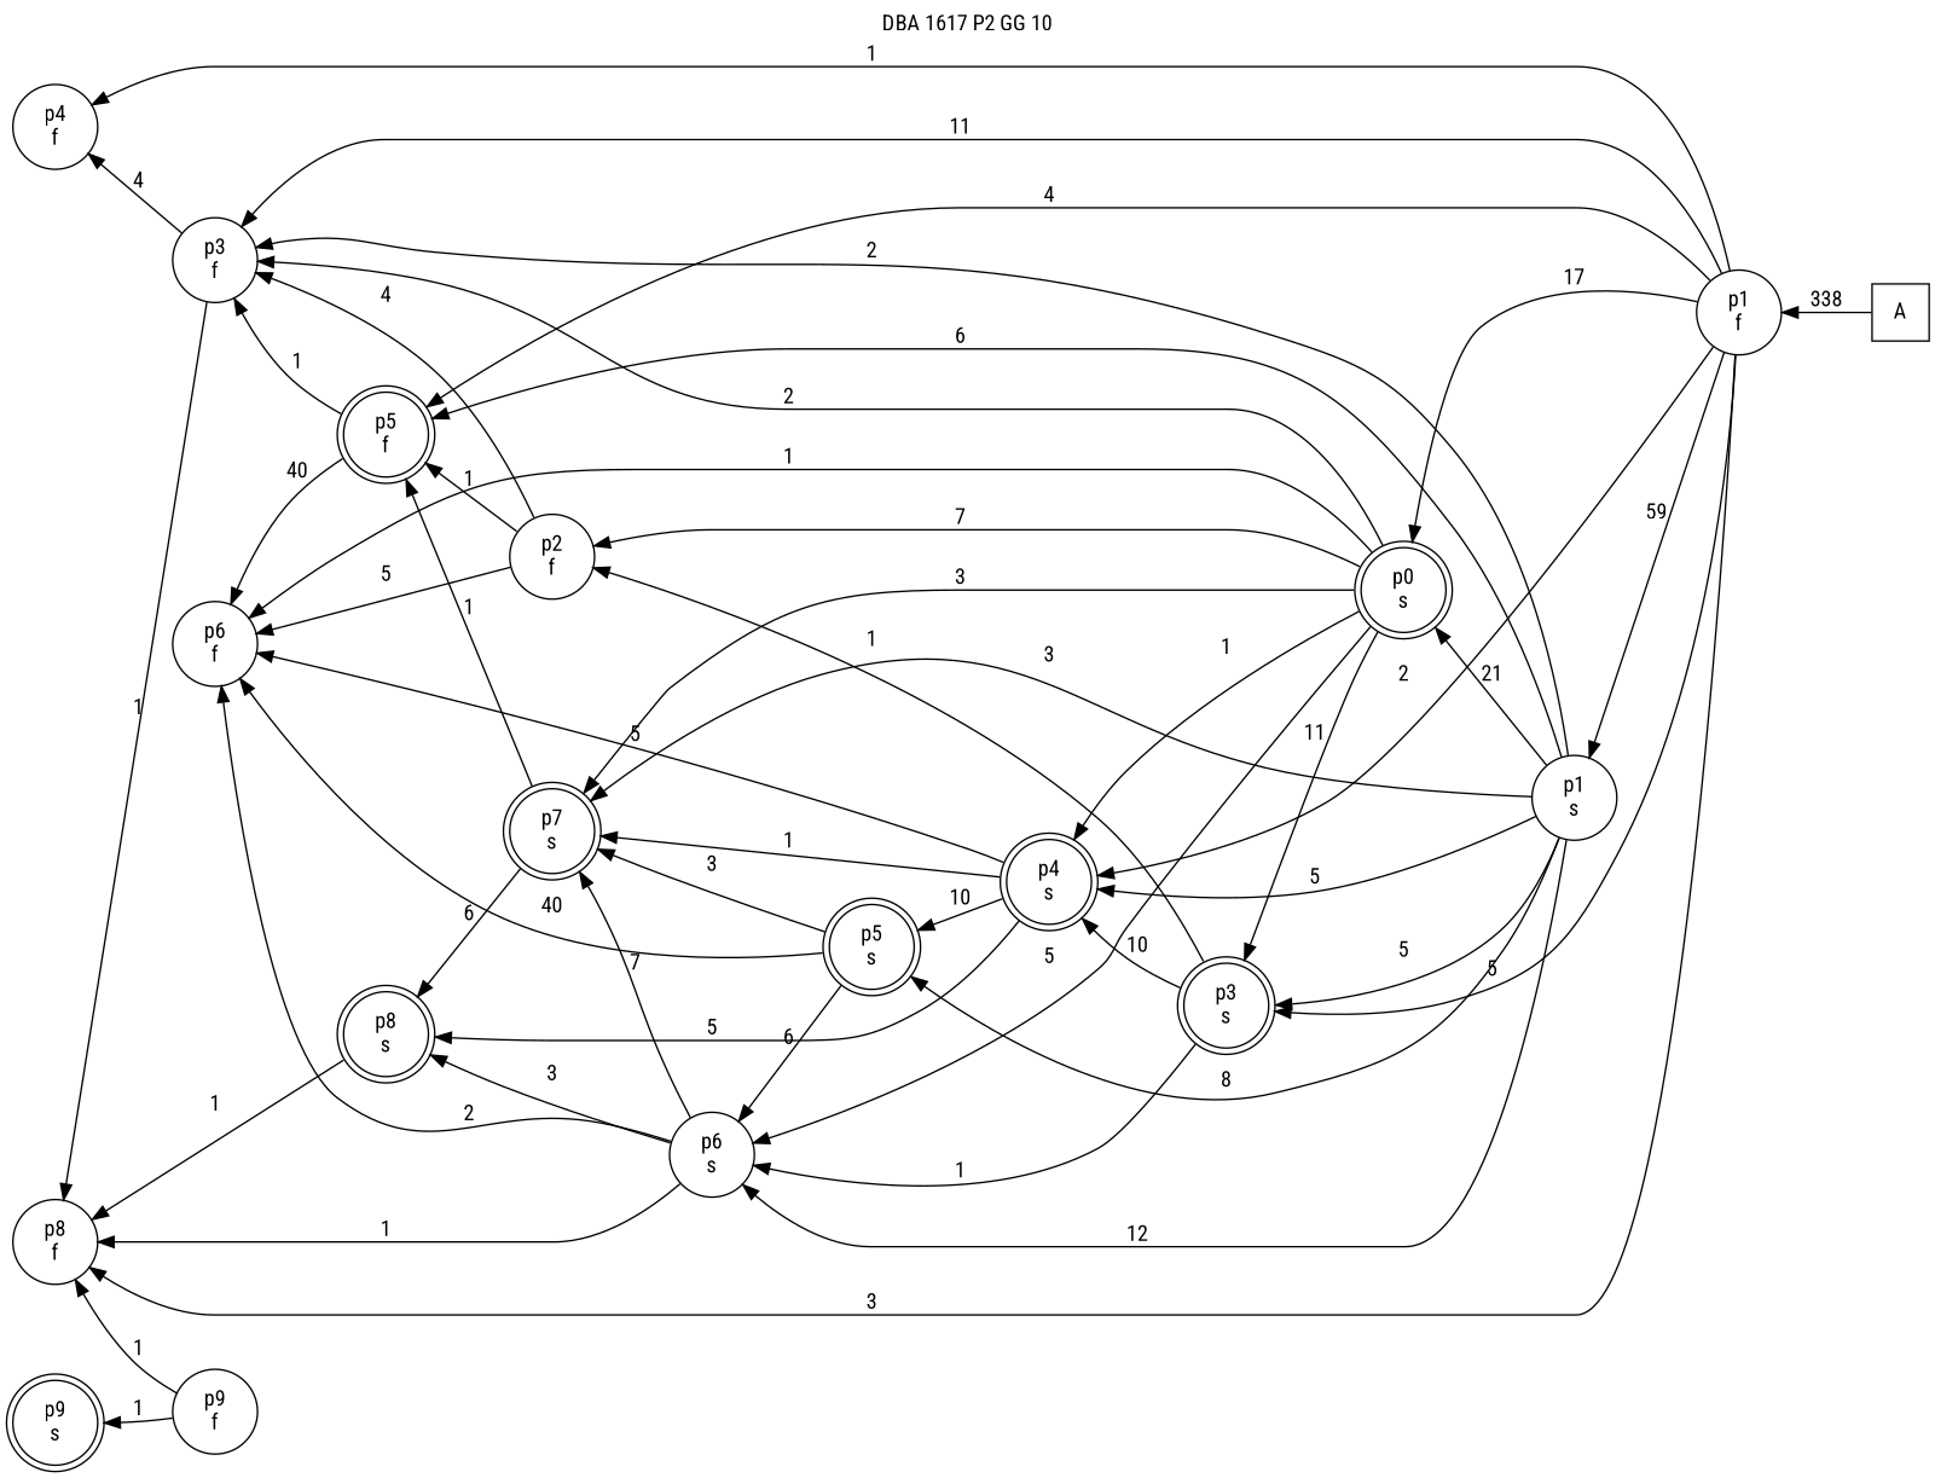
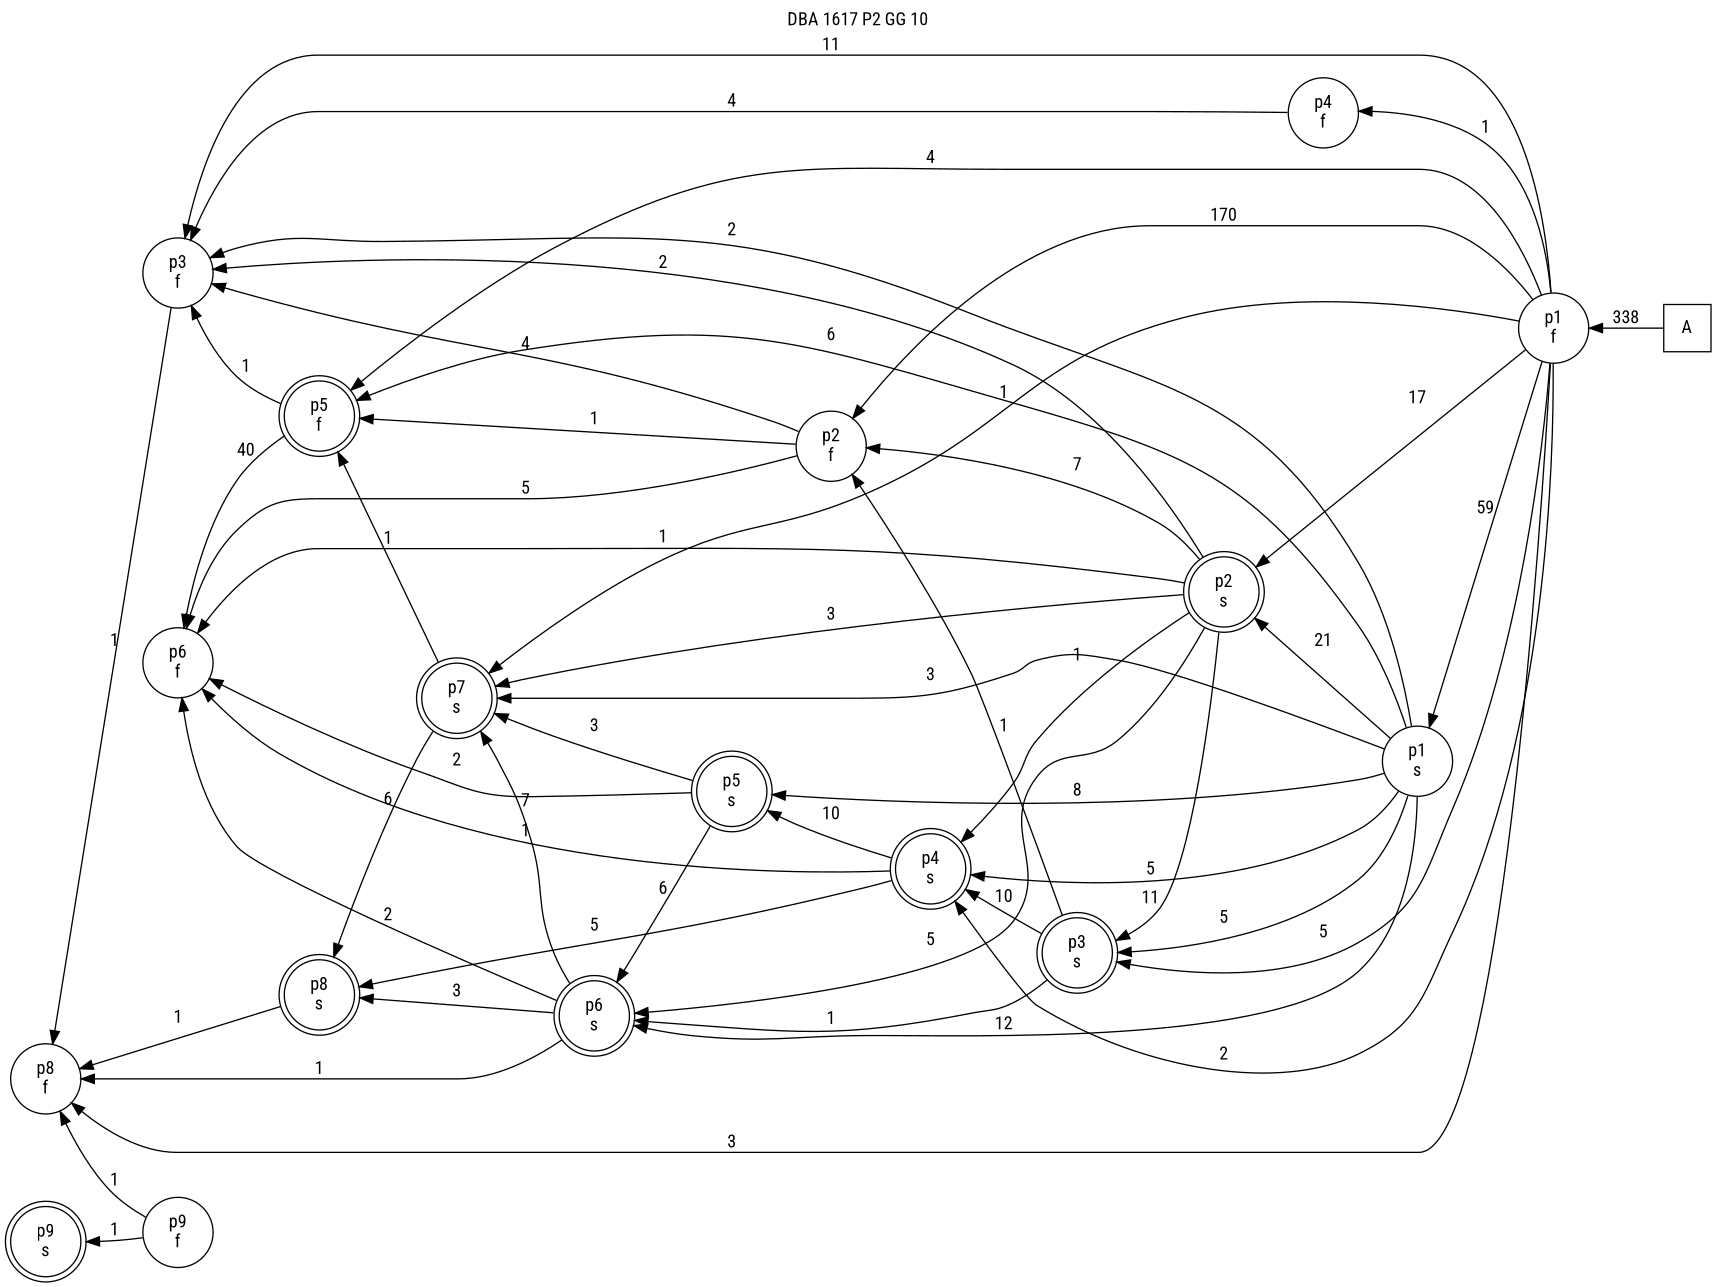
  digraph {
    fontname="Roboto Condensed"
    label=" DBA 1617 P2 GG 10 "
    labelloc=tl
    rankdir=RL
    node [fontname="Roboto Condensed" shape=doublecircle]
    edge [fontname="Roboto Condensed"]
    n1 [label=A shape=square]
    n2 [label="p1\nf" shape=circle]
    n3 [label="p1\ns" shape=circle]
    n4 [label="p3\nf" shape=circle]
    n5 [label="p2\nf" shape=circle]
    n6 [label="p4\nf" shape=circle]
    n7 [label="p5\nf"]
    n8 [label="p8\nf" shape=circle]
-   n9 [label="p0\ns"]
+   n9 [label="p2\ns"]
    n10 [label="p3\ns"]
    n11 [label="p4\ns"]
    n12 [label="p5\ns"]
-   n13 [label="p6\ns" shape=circle]
+   n13 [label="p6\ns"]
    n14 [label="p7\ns"]
    n15 [label="p6\nf" shape=circle]
    n16 [label="p8\ns"]
    n17 [label="p9\nf" shape=circle]
    n18 [label="p9\ns"]
    n1 -> n2 [label=338]
    n2 -> n3 [label=59]
    n2 -> n4 [label=11]
+   n2 -> n5 [label=170]
    n2 -> n6 [label=1]
    n2 -> n7 [label=4]
    n2 -> n8 [label=3]
    n2 -> n9 [label=17]
    n2 -> n10 [label=5]
    n2 -> n11 [label=2]
    n3 -> n4 [label=2]
    n3 -> n7 [label=6]
    n3 -> n9 [label=21]
    n3 -> n10 [label=5]
    n3 -> n11 [label=5]
    n3 -> n12 [label=8]
    n3 -> n13 [label=12]
    n3 -> n14 [label=3]
-   n4 -> n6 [label=4]
+   n6 -> n4 [label=4]
    n4 -> n8 [label=1]
    n5 -> n4 [label=4]
    n5 -> n7 [label=1]
    n5 -> n15 [label=5]
    n7 -> n4 [label=1]
    n7 -> n15 [label=40]
    n9 -> n4 [label=2]
    n9 -> n5 [label=7]
    n9 -> n10 [label=11]
    n9 -> n11 [label=1]
    n9 -> n13 [label=5]
    n9 -> n14 [label=3]
    n9 -> n15 [label=1]
    n10 -> n5 [label=1]
    n10 -> n11 [label=10]
    n10 -> n13 [label=1]
    n11 -> n12 [label=10]
-   n11 -> n14 [label=1]
-   n11 -> n15 [label=5]
+   n2 -> n14 [label=1]
+   n11 -> n15 [label=1]
    n11 -> n16 [label=5]
    n12 -> n13 [label=6]
    n12 -> n14 [label=3]
-   n12 -> n15 [label=40]
+   n12 -> n15 [label=2]
    n13 -> n8 [label=1]
    n13 -> n14 [label=7]
    n13 -> n15 [label=2]
    n13 -> n16 [label=3]
    n14 -> n7 [label=1]
    n14 -> n16 [label=6]
    n16 -> n8 [label=1]
    n17 -> n8 [label=1]
    n17 -> n18 [label=1]
  }
